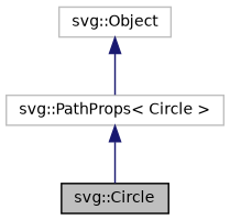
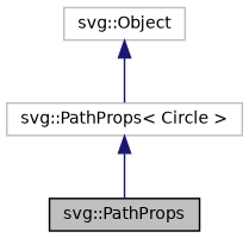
  digraph {
    node [color=grey75 fillcolor=white fontname=Helvetica fontsize=10 shape=record style=filled]
    edge [color=midnightblue dir=back fontname=Helvetica fontsize=10 labelfontname=Helvetica labelfontsize=10 style=solid]
-   n1 [color=black fillcolor=grey75 fontcolor=black height=0.2 label="svg::Circle" width=0.4]
+   n1 [color=black fillcolor=grey75 fontcolor=black height=0.2 label="svg::PathProps" width=0.4]
    n2 [height=0.2 label="svg::Object" width=0.4]
    n3 [height=0.2 label="svg::PathProps\< Circle \>" width=0.4]
    n2 -> n3
    n3 -> n1
  }
